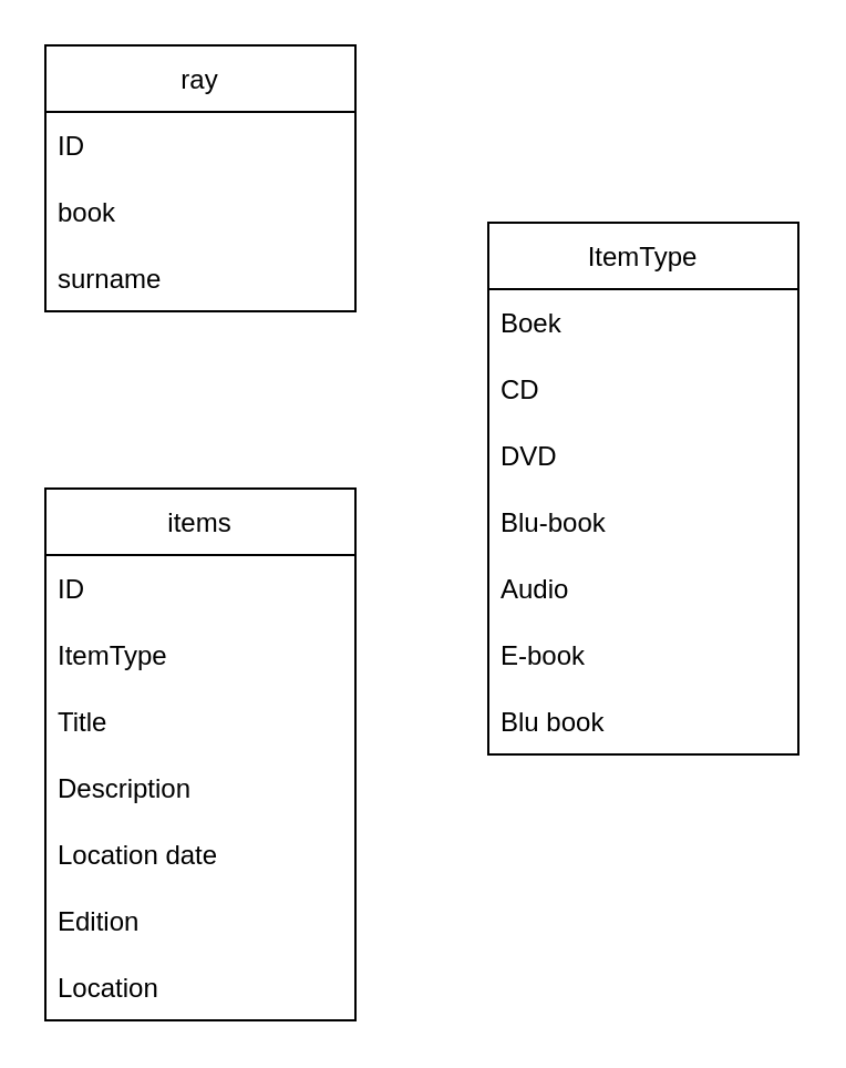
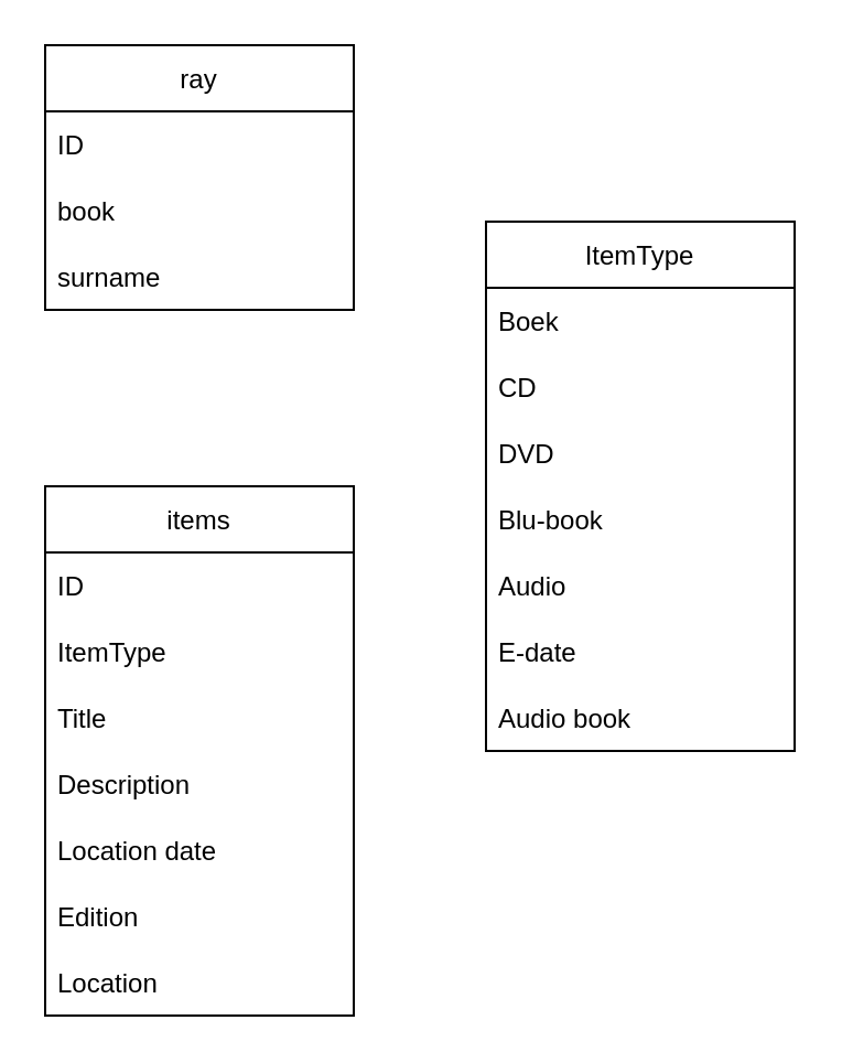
  <mxCell id="0" />
  <mxCell id="1" parent="0" />
  <mxCell id="2" value="ItemType" style="swimlane;fontStyle=0;childLayout=stackLayout;horizontal=1;startSize=30;horizontalStack=0;resizeParent=1;resizeParentMax=0;resizeLast=0;collapsible=1;marginBottom=0;" vertex="1" parent="1"><mxGeometry x="220" y="100" width="140" height="240" as="geometry" /></mxCell>
  <mxCell id="3" value="Boek" style="text;strokeColor=none;fillColor=none;align=left;verticalAlign=middle;spacingLeft=4;spacingRight=4;overflow=hidden;points=[[0,0.5],[1,0.5]];portConstraint=eastwest;rotatable=0;" vertex="1" parent="2"><mxGeometry y="30" width="140" height="30" as="geometry" /></mxCell>
  <mxCell id="4" value="CD" style="text;strokeColor=none;fillColor=none;align=left;verticalAlign=middle;spacingLeft=4;spacingRight=4;overflow=hidden;points=[[0,0.5],[1,0.5]];portConstraint=eastwest;rotatable=0;" vertex="1" parent="2"><mxGeometry y="60" width="140" height="30" as="geometry" /></mxCell>
  <mxCell id="5" value="DVD" style="text;strokeColor=none;fillColor=none;align=left;verticalAlign=middle;spacingLeft=4;spacingRight=4;overflow=hidden;points=[[0,0.5],[1,0.5]];portConstraint=eastwest;rotatable=0;" vertex="1" parent="2"><mxGeometry y="90" width="140" height="30" as="geometry" /></mxCell>
  <mxCell id="6" value="Blu-book" style="text;strokeColor=none;fillColor=none;align=left;verticalAlign=middle;spacingLeft=4;spacingRight=4;overflow=hidden;points=[[0,0.5],[1,0.5]];portConstraint=eastwest;rotatable=0;" vertex="1" parent="2"><mxGeometry y="120" width="140" height="30" as="geometry" /></mxCell>
  <mxCell id="7" value="Audio" style="text;strokeColor=none;fillColor=none;align=left;verticalAlign=middle;spacingLeft=4;spacingRight=4;overflow=hidden;points=[[0,0.5],[1,0.5]];portConstraint=eastwest;rotatable=0;" vertex="1" parent="2"><mxGeometry y="150" width="140" height="30" as="geometry" /></mxCell>
- <mxCell id="8" value="E-book" style="text;strokeColor=none;fillColor=none;align=left;verticalAlign=middle;spacingLeft=4;spacingRight=4;overflow=hidden;points=[[0,0.5],[1,0.5]];portConstraint=eastwest;rotatable=0;" vertex="1" parent="2"><mxGeometry y="180" width="140" height="30" as="geometry" /></mxCell>
- <mxCell id="9" value="Blu book" style="text;strokeColor=none;fillColor=none;align=left;verticalAlign=middle;spacingLeft=4;spacingRight=4;overflow=hidden;points=[[0,0.5],[1,0.5]];portConstraint=eastwest;rotatable=0;" vertex="1" parent="2"><mxGeometry y="210" width="140" height="30" as="geometry" /></mxCell>
+ <mxCell id="8" value="E-date" style="text;strokeColor=none;fillColor=none;align=left;verticalAlign=middle;spacingLeft=4;spacingRight=4;overflow=hidden;points=[[0,0.5],[1,0.5]];portConstraint=eastwest;rotatable=0;" vertex="1" parent="2"><mxGeometry y="180" width="140" height="30" as="geometry" /></mxCell>
+ <mxCell id="9" value="Audio book" style="text;strokeColor=none;fillColor=none;align=left;verticalAlign=middle;spacingLeft=4;spacingRight=4;overflow=hidden;points=[[0,0.5],[1,0.5]];portConstraint=eastwest;rotatable=0;" vertex="1" parent="2"><mxGeometry y="210" width="140" height="30" as="geometry" /></mxCell>
  <mxCell id="10" value="ray" style="swimlane;fontStyle=0;childLayout=stackLayout;horizontal=1;startSize=30;horizontalStack=0;resizeParent=1;resizeParentMax=0;resizeLast=0;collapsible=1;marginBottom=0;" vertex="1" parent="1"><mxGeometry x="20" y="20" width="140" height="120" as="geometry" /></mxCell>
  <mxCell id="11" value="ID" style="text;strokeColor=none;fillColor=none;align=left;verticalAlign=middle;spacingLeft=4;spacingRight=4;overflow=hidden;points=[[0,0.5],[1,0.5]];portConstraint=eastwest;rotatable=0;" vertex="1" parent="10"><mxGeometry y="30" width="140" height="30" as="geometry" /></mxCell>
  <mxCell id="12" value="book" style="text;strokeColor=none;fillColor=none;align=left;verticalAlign=middle;spacingLeft=4;spacingRight=4;overflow=hidden;points=[[0,0.5],[1,0.5]];portConstraint=eastwest;rotatable=0;" vertex="1" parent="10"><mxGeometry y="60" width="140" height="30" as="geometry" /></mxCell>
  <mxCell id="13" value="surname" style="text;strokeColor=none;fillColor=none;align=left;verticalAlign=middle;spacingLeft=4;spacingRight=4;overflow=hidden;points=[[0,0.5],[1,0.5]];portConstraint=eastwest;rotatable=0;" vertex="1" parent="10"><mxGeometry y="90" width="140" height="30" as="geometry" /></mxCell>
  <mxCell id="14" value="items" style="swimlane;fontStyle=0;childLayout=stackLayout;horizontal=1;startSize=30;horizontalStack=0;resizeParent=1;resizeParentMax=0;resizeLast=0;collapsible=1;marginBottom=0;" vertex="1" parent="1"><mxGeometry x="20" y="220" width="140" height="240" as="geometry" /></mxCell>
  <mxCell id="15" value="ID" style="text;strokeColor=none;fillColor=none;align=left;verticalAlign=middle;spacingLeft=4;spacingRight=4;overflow=hidden;points=[[0,0.5],[1,0.5]];portConstraint=eastwest;rotatable=0;" vertex="1" parent="14"><mxGeometry y="30" width="140" height="30" as="geometry" /></mxCell>
  <mxCell id="16" value="ItemType" style="text;strokeColor=none;fillColor=none;align=left;verticalAlign=middle;spacingLeft=4;spacingRight=4;overflow=hidden;points=[[0,0.5],[1,0.5]];portConstraint=eastwest;rotatable=0;" vertex="1" parent="14"><mxGeometry y="60" width="140" height="30" as="geometry" /></mxCell>
  <mxCell id="17" value="Title" style="text;strokeColor=none;fillColor=none;align=left;verticalAlign=middle;spacingLeft=4;spacingRight=4;overflow=hidden;points=[[0,0.5],[1,0.5]];portConstraint=eastwest;rotatable=0;" vertex="1" parent="14"><mxGeometry y="90" width="140" height="30" as="geometry" /></mxCell>
  <mxCell id="18" value="Description" style="text;strokeColor=none;fillColor=none;align=left;verticalAlign=middle;spacingLeft=4;spacingRight=4;overflow=hidden;points=[[0,0.5],[1,0.5]];portConstraint=eastwest;rotatable=0;" vertex="1" parent="14"><mxGeometry y="120" width="140" height="30" as="geometry" /></mxCell>
  <mxCell id="19" value="Location date" style="text;strokeColor=none;fillColor=none;align=left;verticalAlign=middle;spacingLeft=4;spacingRight=4;overflow=hidden;points=[[0,0.5],[1,0.5]];portConstraint=eastwest;rotatable=0;" vertex="1" parent="14"><mxGeometry y="150" width="140" height="30" as="geometry" /></mxCell>
  <mxCell id="20" value="Edition" style="text;strokeColor=none;fillColor=none;align=left;verticalAlign=middle;spacingLeft=4;spacingRight=4;overflow=hidden;points=[[0,0.5],[1,0.5]];portConstraint=eastwest;rotatable=0;" vertex="1" parent="14"><mxGeometry y="180" width="140" height="30" as="geometry" /></mxCell>
  <mxCell id="21" value="Location" style="text;strokeColor=none;fillColor=none;align=left;verticalAlign=middle;spacingLeft=4;spacingRight=4;overflow=hidden;points=[[0,0.5],[1,0.5]];portConstraint=eastwest;rotatable=0;" vertex="1" parent="14"><mxGeometry y="210" width="140" height="30" as="geometry" /></mxCell>
